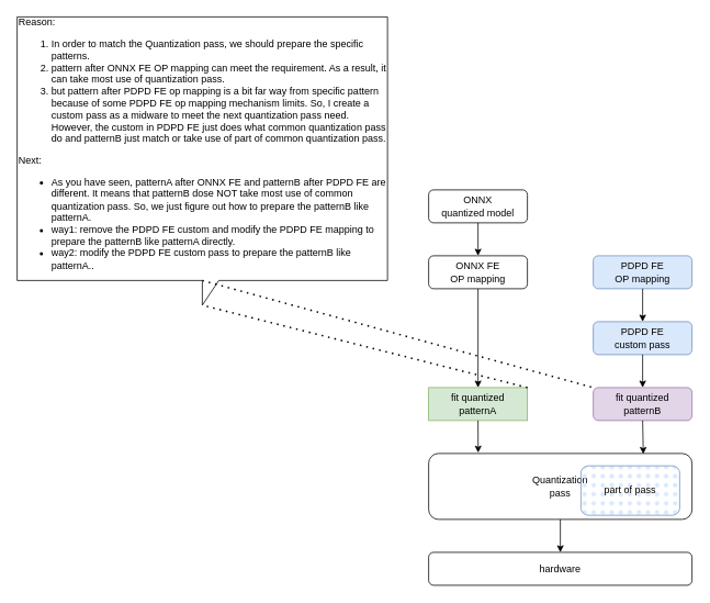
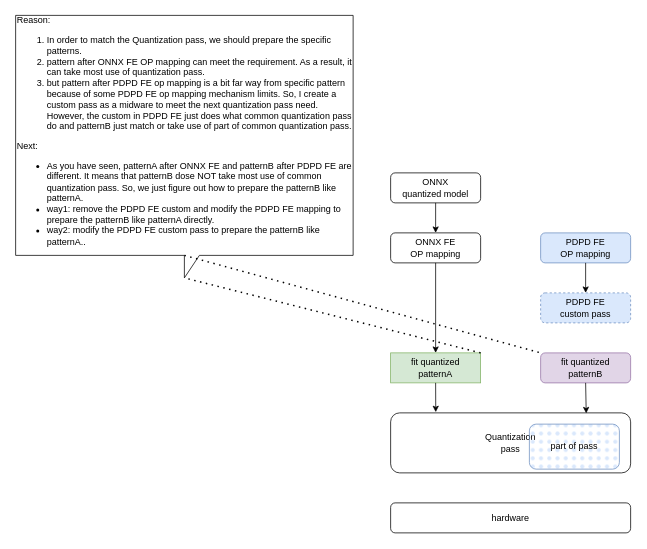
  <mxCell id="0" />
  <mxCell id="1" parent="0" />
  <mxCell id="2" value="ONNX&lt;br&gt;quantized model" style="rounded=1;whiteSpace=wrap;html=1;" vertex="1" parent="1"><mxGeometry x="520" y="230" width="120" height="40" as="geometry" /></mxCell>
  <mxCell id="3" value="ONNX FE&lt;br&gt;OP mapping" style="rounded=1;whiteSpace=wrap;html=1;" vertex="1" parent="1"><mxGeometry x="520" y="310" width="120" height="40" as="geometry" /></mxCell>
  <mxCell id="4" value="Quantization&lt;br&gt;pass" style="rounded=1;whiteSpace=wrap;html=1;" vertex="1" parent="1"><mxGeometry x="520" y="550" width="320" height="80" as="geometry" /></mxCell>
  <mxCell id="5" value="PDPD FE&lt;br&gt;OP mapping" style="rounded=1;whiteSpace=wrap;html=1;fillColor=#dae8fc;strokeColor=#6c8ebf;" vertex="1" parent="1"><mxGeometry x="720" y="310" width="120" height="40" as="geometry" /></mxCell>
  <mxCell id="6" value="part of pass" style="rounded=1;whiteSpace=wrap;html=1;fillColor=#dae8fc;strokeColor=#6c8ebf;gradientColor=none;fillStyle=dots;" vertex="1" parent="1"><mxGeometry x="705" y="565" width="120" height="60" as="geometry" /></mxCell>
  <mxCell id="7" value="hardware" style="rounded=1;whiteSpace=wrap;html=1;" vertex="1" parent="1"><mxGeometry x="520" y="670" width="320" height="40" as="geometry" /></mxCell>
- <mxCell id="8" value="PDPD FE &lt;br&gt;custom pass" style="rounded=1;whiteSpace=wrap;html=1;fillColor=#dae8fc;strokeColor=#6c8ebf;" vertex="1" parent="1"><mxGeometry x="720" y="390" width="120" height="40" as="geometry" /></mxCell>
+ <mxCell id="8" value="PDPD FE &lt;br&gt;custom pass" style="rounded=1;whiteSpace=wrap;html=1;fillColor=#dae8fc;strokeColor=#6c8ebf;dashed=1;" vertex="1" parent="1"><mxGeometry x="720" y="390" width="120" height="40" as="geometry" /></mxCell>
  <mxCell id="9" value="fit quantized&lt;br&gt;patternA" style="whiteSpace=wrap;html=1;fillColor=#d5e8d4;strokeColor=#82b366;rounded=0;" vertex="1" parent="1"><mxGeometry x="520" y="470" width="120" height="40" as="geometry" /></mxCell>
  <mxCell id="10" value="fit quantized&lt;br&gt;patternB" style="whiteSpace=wrap;html=1;fillColor=#e1d5e7;strokeColor=#9673a6;fillStyle=auto;rounded=1;" vertex="1" parent="1"><mxGeometry x="720" y="470" width="120" height="40" as="geometry" /></mxCell>
  <mxCell id="11" value="" style="endArrow=classic;html=1;rounded=0;exitX=0.5;exitY=1;exitDx=0;exitDy=0;entryX=0.5;entryY=0;entryDx=0;entryDy=0;" edge="1" parent="1" source="3" target="9"><mxGeometry width="50" height="50" relative="1" as="geometry"><mxPoint x="300" y="410" as="sourcePoint" /><mxPoint x="350" y="360" as="targetPoint" /></mxGeometry></mxCell>
- <mxCell id="12" value="" style="endArrow=classic;html=1;rounded=0;exitX=0.5;exitY=1;exitDx=0;exitDy=0;entryX=0.5;entryY=0;entryDx=0;entryDy=0;" edge="1" parent="1" source="8" target="10"><mxGeometry width="50" height="50" relative="1" as="geometry"><mxPoint x="370" y="570" as="sourcePoint" /><mxPoint x="420" y="520" as="targetPoint" /></mxGeometry></mxCell>
  <mxCell id="13" value="" style="endArrow=classic;html=1;rounded=0;exitX=0.5;exitY=1;exitDx=0;exitDy=0;entryX=0.188;entryY=-0.012;entryDx=0;entryDy=0;entryPerimeter=0;" edge="1" parent="1" source="9" target="4"><mxGeometry width="50" height="50" relative="1" as="geometry"><mxPoint x="300" y="540" as="sourcePoint" /><mxPoint x="350" y="490" as="targetPoint" /></mxGeometry></mxCell>
  <mxCell id="14" value="" style="endArrow=classic;html=1;rounded=0;exitX=0.5;exitY=1;exitDx=0;exitDy=0;entryX=0.815;entryY=0.008;entryDx=0;entryDy=0;entryPerimeter=0;" edge="1" parent="1" source="10" target="4"><mxGeometry width="50" height="50" relative="1" as="geometry"><mxPoint x="900" y="580" as="sourcePoint" /><mxPoint x="950" y="530" as="targetPoint" /></mxGeometry></mxCell>
- <mxCell id="15" value="" style="endArrow=classic;html=1;rounded=0;exitX=0.5;exitY=1;exitDx=0;exitDy=0;entryX=0.5;entryY=0;entryDx=0;entryDy=0;" edge="1" parent="1" source="4" target="7"><mxGeometry width="50" height="50" relative="1" as="geometry"><mxPoint x="380" y="620" as="sourcePoint" /><mxPoint x="430" y="570" as="targetPoint" /></mxGeometry></mxCell>
  <mxCell id="16" value="" style="endArrow=classic;html=1;rounded=0;exitX=0.5;exitY=1;exitDx=0;exitDy=0;entryX=0.5;entryY=0;entryDx=0;entryDy=0;" edge="1" parent="1" source="2" target="3"><mxGeometry width="50" height="50" relative="1" as="geometry"><mxPoint x="330" y="410" as="sourcePoint" /><mxPoint x="380" y="360" as="targetPoint" /></mxGeometry></mxCell>
  <mxCell id="17" value="" style="endArrow=classic;html=1;rounded=0;exitX=0.5;exitY=1;exitDx=0;exitDy=0;entryX=0.5;entryY=0;entryDx=0;entryDy=0;" edge="1" parent="1" source="5" target="8"><mxGeometry width="50" height="50" relative="1" as="geometry"><mxPoint x="410" y="420" as="sourcePoint" /><mxPoint x="460" y="370" as="targetPoint" /></mxGeometry></mxCell>
  <mxCell id="18" value="&lt;div&gt;Reason:&lt;/div&gt;&lt;ol&gt;&lt;li&gt;In order to match the Quantization pass, we should prepare the specific patterns.&lt;/li&gt;&lt;li&gt;&lt;span style=&quot;background-color: initial;&quot;&gt;pattern after ONNX FE OP mapping can meet the requirement. As a result, it can take most use of quantization pass.&lt;/span&gt;&lt;/li&gt;&lt;li&gt;&lt;span style=&quot;background-color: initial;&quot;&gt;but pattern after PDPD FE op mapping is a bit far way from specific pattern because of some PDPD FE op mapping mechanism limits. So, I create a custom pass as a midware to meet the next quantization pass need. However, the custom in PDPD FE just does what common quantization pass do and patternB just match or take use of part of common quantization pass.&lt;/span&gt;&lt;/li&gt;&lt;/ol&gt;&lt;span style=&quot;background-color: initial;&quot;&gt;Next:&lt;br&gt;&lt;ul&gt;&lt;li&gt;&lt;span style=&quot;background-color: initial;&quot;&gt;As you have seen, patternA after ONNX FE and patternB after PDPD FE are different. It means that patternB dose N&lt;/span&gt;&lt;span style=&quot;background-color: initial;&quot;&gt;OT take most use of common quantization pass. So, we just figure out how to prepare the patternB like patternA.&lt;/span&gt;&lt;/li&gt;&lt;li&gt;&lt;span style=&quot;background-color: initial;&quot;&gt;way1: remove the PDPD FE custom and modify the PDPD FE mapping to prepare the patternB like patternA directly.&lt;/span&gt;&lt;/li&gt;&lt;li&gt;&lt;span style=&quot;background-color: initial;&quot;&gt;way2: modify the PDPD FE custom pass to prepare the patternB like patternA..&lt;/span&gt;&lt;/li&gt;&lt;/ul&gt;&lt;/span&gt;" style="shape=callout;whiteSpace=wrap;html=1;perimeter=calloutPerimeter;align=left;" vertex="1" parent="1"><mxGeometry x="20" y="20" width="450" height="350" as="geometry" /></mxCell>
  <mxCell id="19" value="" style="endArrow=none;dashed=1;html=1;dashPattern=1 3;strokeWidth=2;rounded=0;exitX=1;exitY=0;exitDx=0;exitDy=0;" edge="1" parent="1" source="9"><mxGeometry width="50" height="50" relative="1" as="geometry"><mxPoint x="440" y="460" as="sourcePoint" /><mxPoint x="245" y="370" as="targetPoint" /></mxGeometry></mxCell>
  <mxCell id="20" value="" style="endArrow=none;dashed=1;html=1;dashPattern=1 3;strokeWidth=2;rounded=0;entryX=0;entryY=0;entryDx=0;entryDy=0;exitX=0;exitY=0;exitDx=225;exitDy=320;exitPerimeter=0;" edge="1" parent="1" source="18" target="10"><mxGeometry width="50" height="50" relative="1" as="geometry"><mxPoint x="390" y="530" as="sourcePoint" /><mxPoint x="440" y="480" as="targetPoint" /></mxGeometry></mxCell>
